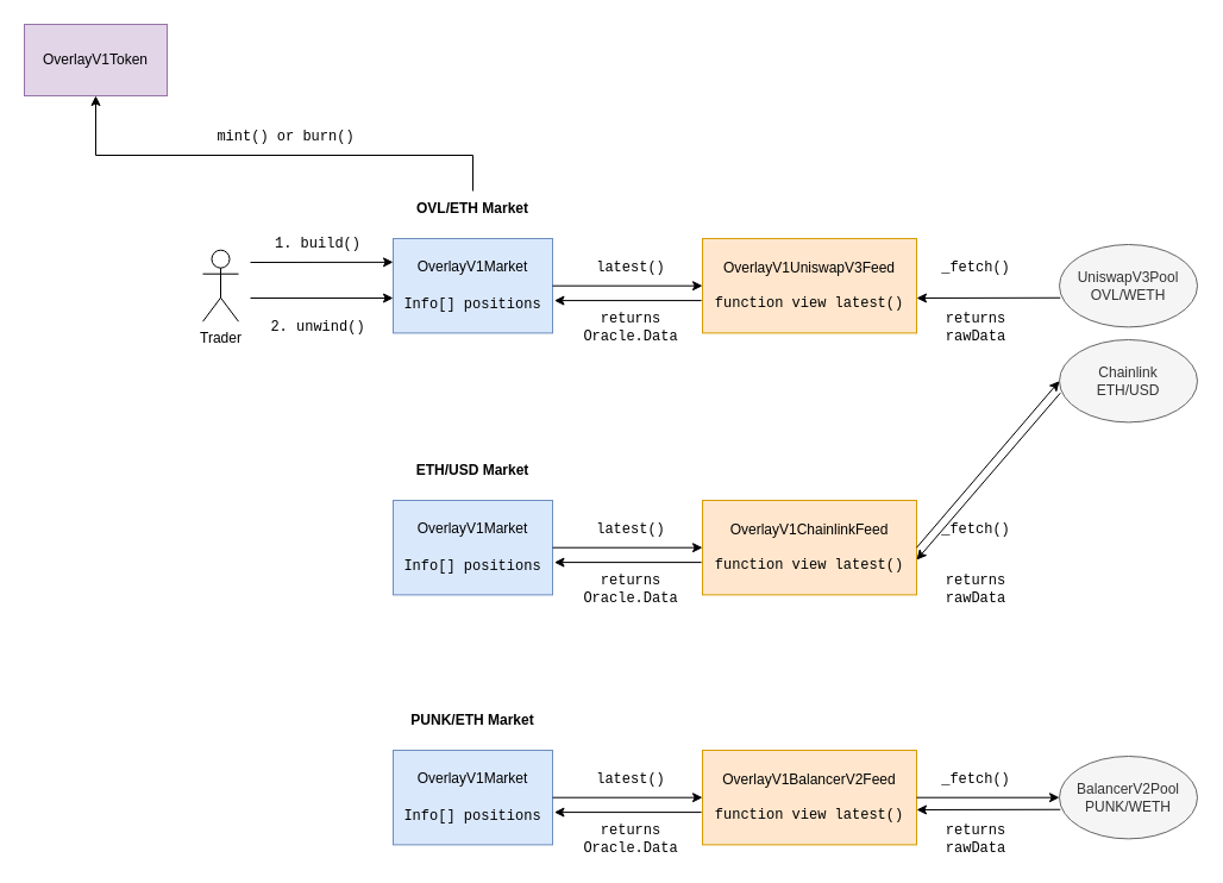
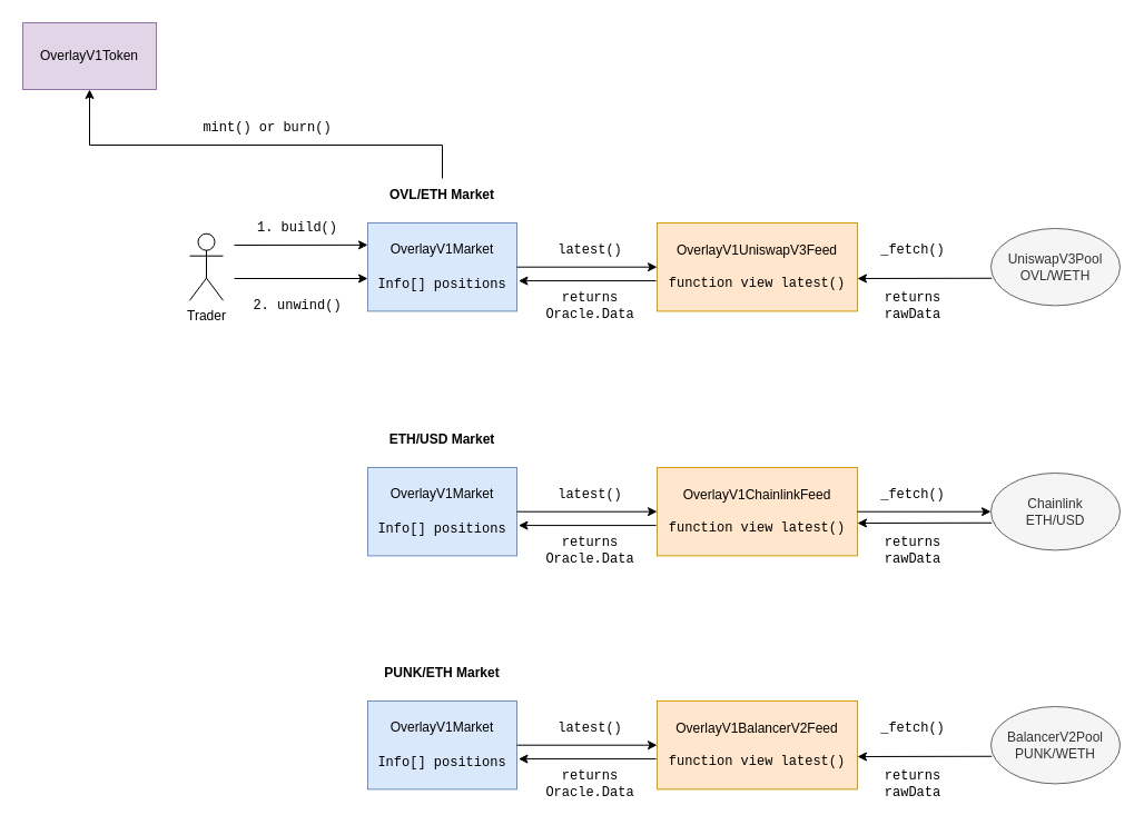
  <mxCell id="0" />
  <mxCell id="1" parent="0" />
  <mxCell id="2" value="OverlayV1Market&lt;font face=&quot;Courier New&quot;&gt;&lt;br&gt;&lt;br&gt;&lt;font style=&quot;font-size: 12px&quot;&gt;Info[] positions&lt;/font&gt;&lt;/font&gt;" style="rounded=0;whiteSpace=wrap;html=1;fillColor=#dae8fc;strokeColor=#6c8ebf;" vertex="1" parent="1"><mxGeometry x="330" y="200" width="134" height="79.39" as="geometry" /></mxCell>
  <mxCell id="3" value="OverlayV1UniswapV3Feed&lt;br&gt;&lt;br&gt;&lt;font face=&quot;Courier New&quot;&gt;function view latest()&lt;/font&gt;" style="rounded=0;whiteSpace=wrap;html=1;fillColor=#ffe6cc;strokeColor=#d79b00;" vertex="1" parent="1"><mxGeometry x="590" y="200" width="180" height="79.39" as="geometry" /></mxCell>
  <mxCell id="4" value="" style="endArrow=classic;html=1;rounded=0;exitX=1;exitY=0.5;exitDx=0;exitDy=0;entryX=0;entryY=0.5;entryDx=0;entryDy=0;" edge="1" parent="1" source="2" target="3"><mxGeometry width="50" height="50" relative="1" as="geometry"><mxPoint x="630" y="360" as="sourcePoint" /><mxPoint x="680" y="310" as="targetPoint" /></mxGeometry></mxCell>
  <mxCell id="5" value="_fetch()" style="text;html=1;strokeColor=none;fillColor=none;align=center;verticalAlign=middle;whiteSpace=wrap;rounded=0;fontFamily=Courier New;" vertex="1" parent="1"><mxGeometry x="790" y="209.7" width="60" height="30" as="geometry" /></mxCell>
  <mxCell id="6" value="latest()" style="text;html=1;strokeColor=none;fillColor=none;align=center;verticalAlign=middle;whiteSpace=wrap;rounded=0;fontFamily=Courier New;" vertex="1" parent="1"><mxGeometry x="500" y="209.7" width="60" height="30" as="geometry" /></mxCell>
  <mxCell id="7" value="OVL/ETH Market" style="text;html=1;strokeColor=none;fillColor=none;align=center;verticalAlign=middle;whiteSpace=wrap;rounded=0;fontStyle=1" vertex="1" parent="1"><mxGeometry x="337" y="160" width="120" height="30" as="geometry" /></mxCell>
  <mxCell id="8" value="UniswapV3Pool&lt;br&gt;OVL/WETH" style="ellipse;whiteSpace=wrap;html=1;fillColor=#f5f5f5;strokeColor=#666666;fontColor=#333333;" vertex="1" parent="1"><mxGeometry x="890" y="205" width="116" height="69.39" as="geometry" /></mxCell>
  <mxCell id="9" value="Trader" style="shape=umlActor;verticalLabelPosition=bottom;verticalAlign=top;html=1;outlineConnect=0;direction=east;" vertex="1" parent="1"><mxGeometry x="170" y="209.7" width="30" height="60" as="geometry" /></mxCell>
  <mxCell id="10" value="" style="endArrow=classic;html=1;rounded=0;entryX=0;entryY=0.25;entryDx=0;entryDy=0;" edge="1" parent="1" target="2"><mxGeometry width="50" height="50" relative="1" as="geometry"><mxPoint x="210" y="220" as="sourcePoint" /><mxPoint x="280" y="225" as="targetPoint" /></mxGeometry></mxCell>
  <mxCell id="11" value="" style="endArrow=classic;html=1;rounded=0;fontFamily=Courier New;fontSize=12;exitX=0.007;exitY=0.645;exitDx=0;exitDy=0;exitPerimeter=0;" edge="1" parent="1" source="8"><mxGeometry width="50" height="50" relative="1" as="geometry"><mxPoint x="580" y="310" as="sourcePoint" /><mxPoint x="770" y="250" as="targetPoint" /></mxGeometry></mxCell>
  <mxCell id="12" value="returns rawData" style="text;html=1;strokeColor=none;fillColor=none;align=center;verticalAlign=middle;whiteSpace=wrap;rounded=0;fontFamily=Courier New;" vertex="1" parent="1"><mxGeometry x="790" y="260" width="60" height="30" as="geometry" /></mxCell>
  <mxCell id="13" value="returns Oracle.Data" style="text;html=1;strokeColor=none;fillColor=none;align=center;verticalAlign=middle;whiteSpace=wrap;rounded=0;fontFamily=Courier New;" vertex="1" parent="1"><mxGeometry x="475" y="260" width="110" height="30" as="geometry" /></mxCell>
  <mxCell id="14" value="" style="endArrow=classic;html=1;rounded=0;fontFamily=Courier New;fontSize=12;entryX=1.011;entryY=0.656;entryDx=0;entryDy=0;exitX=-0.005;exitY=0.656;exitDx=0;exitDy=0;exitPerimeter=0;entryPerimeter=0;" edge="1" parent="1" source="3" target="2"><mxGeometry width="50" height="50" relative="1" as="geometry"><mxPoint x="580" y="310" as="sourcePoint" /><mxPoint x="630" y="260" as="targetPoint" /></mxGeometry></mxCell>
  <mxCell id="15" value="&lt;font face=&quot;Helvetica&quot;&gt;OverlayV1Token&lt;/font&gt;" style="rounded=0;whiteSpace=wrap;html=1;fontFamily=Courier New;fontSize=12;fillColor=#e1d5e7;strokeColor=#9673a6;" vertex="1" parent="1"><mxGeometry x="20" y="20" width="120" height="60" as="geometry" /></mxCell>
  <mxCell id="16" value="" style="endArrow=classic;html=1;rounded=0;fontFamily=Helvetica;fontSize=12;entryX=0.5;entryY=1;entryDx=0;entryDy=0;exitX=0.5;exitY=0;exitDx=0;exitDy=0;" edge="1" parent="1" source="7" target="15"><mxGeometry width="50" height="50" relative="1" as="geometry"><mxPoint x="400" y="150" as="sourcePoint" /><mxPoint x="550" y="160" as="targetPoint" /><Array as="points"><mxPoint x="397" y="130" /><mxPoint x="80" y="130" /></Array></mxGeometry></mxCell>
  <mxCell id="17" value="mint() or burn()" style="text;html=1;strokeColor=none;fillColor=none;align=center;verticalAlign=middle;whiteSpace=wrap;rounded=0;fontFamily=Courier New;" vertex="1" parent="1"><mxGeometry x="180" y="100" width="120" height="30" as="geometry" /></mxCell>
  <mxCell id="18" value="" style="endArrow=classic;html=1;rounded=0;entryX=0;entryY=0.5;entryDx=0;entryDy=0;" edge="1" parent="1"><mxGeometry width="50" height="50" relative="1" as="geometry"><mxPoint x="210" y="250" as="sourcePoint" /><mxPoint x="330" y="249.995" as="targetPoint" /></mxGeometry></mxCell>
  <mxCell id="19" value="2. unwind()" style="text;html=1;strokeColor=none;fillColor=none;align=center;verticalAlign=middle;whiteSpace=wrap;rounded=0;fontFamily=Courier New;" vertex="1" parent="1"><mxGeometry x="217" y="260" width="100" height="30" as="geometry" /></mxCell>
  <mxCell id="20" style="edgeStyle=orthogonalEdgeStyle;rounded=0;orthogonalLoop=1;jettySize=auto;html=1;exitX=0.5;exitY=1;exitDx=0;exitDy=0;fontFamily=Helvetica;fontSize=12;" edge="1" parent="1" source="19" target="19"><mxGeometry relative="1" as="geometry" /></mxCell>
  <mxCell id="21" value="1. build()" style="text;html=1;strokeColor=none;fillColor=none;align=center;verticalAlign=middle;whiteSpace=wrap;rounded=0;fontFamily=Courier New;" vertex="1" parent="1"><mxGeometry x="217" y="190" width="100" height="30" as="geometry" /></mxCell>
  <mxCell id="22" value="OverlayV1Market&lt;font face=&quot;Courier New&quot;&gt;&lt;br&gt;&lt;br&gt;&lt;font style=&quot;font-size: 12px&quot;&gt;Info[] positions&lt;/font&gt;&lt;/font&gt;" style="rounded=0;whiteSpace=wrap;html=1;fillColor=#dae8fc;strokeColor=#6c8ebf;" vertex="1" parent="1"><mxGeometry x="330" y="420" width="134" height="79.39" as="geometry" /></mxCell>
  <mxCell id="23" value="OverlayV1ChainlinkFeed&lt;br&gt;&lt;br&gt;&lt;font face=&quot;Courier New&quot;&gt;function view latest()&lt;/font&gt;" style="rounded=0;whiteSpace=wrap;html=1;fillColor=#ffe6cc;strokeColor=#d79b00;" vertex="1" parent="1"><mxGeometry x="590" y="420" width="180" height="79.39" as="geometry" /></mxCell>
  <mxCell id="24" value="" style="endArrow=classic;html=1;rounded=0;exitX=1;exitY=0.5;exitDx=0;exitDy=0;entryX=0;entryY=0.5;entryDx=0;entryDy=0;" edge="1" parent="1" source="22" target="23"><mxGeometry width="50" height="50" relative="1" as="geometry"><mxPoint x="630" y="580" as="sourcePoint" /><mxPoint x="680" y="530" as="targetPoint" /></mxGeometry></mxCell>
  <mxCell id="25" value="_fetch()" style="text;html=1;strokeColor=none;fillColor=none;align=center;verticalAlign=middle;whiteSpace=wrap;rounded=0;fontFamily=Courier New;" vertex="1" parent="1"><mxGeometry x="790" y="429.7" width="60" height="30" as="geometry" /></mxCell>
  <mxCell id="26" value="latest()" style="text;html=1;strokeColor=none;fillColor=none;align=center;verticalAlign=middle;whiteSpace=wrap;rounded=0;fontFamily=Courier New;" vertex="1" parent="1"><mxGeometry x="500" y="429.7" width="60" height="30" as="geometry" /></mxCell>
  <mxCell id="27" value="ETH/USD Market" style="text;html=1;strokeColor=none;fillColor=none;align=center;verticalAlign=middle;whiteSpace=wrap;rounded=0;fontStyle=1" vertex="1" parent="1"><mxGeometry x="337" y="380" width="120" height="30" as="geometry" /></mxCell>
- <mxCell id="28" value="Chainlink&lt;br&gt;ETH/USD" style="ellipse;whiteSpace=wrap;html=1;fillColor=#f5f5f5;strokeColor=#666666;fontColor=#333333;" vertex="1" parent="1"><mxGeometry x="890" y="285" width="116" height="69.39" as="geometry" /></mxCell>
+ <mxCell id="28" value="Chainlink&lt;br&gt;ETH/USD" style="ellipse;whiteSpace=wrap;html=1;fillColor=#f5f5f5;strokeColor=#666666;fontColor=#333333;" vertex="1" parent="1"><mxGeometry x="890" y="425" width="116" height="69.39" as="geometry" /></mxCell>
  <mxCell id="29" value="" style="endArrow=classic;html=1;rounded=0;entryX=0;entryY=0.5;entryDx=0;entryDy=0;exitX=1;exitY=0.5;exitDx=0;exitDy=0;" edge="1" parent="1" source="23" target="28"><mxGeometry width="50" height="50" relative="1" as="geometry"><mxPoint x="740" y="460" as="sourcePoint" /><mxPoint x="814.78" y="459.705" as="targetPoint" /></mxGeometry></mxCell>
  <mxCell id="30" value="" style="endArrow=classic;html=1;rounded=0;fontFamily=Courier New;fontSize=12;exitX=0.007;exitY=0.645;exitDx=0;exitDy=0;exitPerimeter=0;" edge="1" parent="1" source="28"><mxGeometry width="50" height="50" relative="1" as="geometry"><mxPoint x="580" y="530" as="sourcePoint" /><mxPoint x="770" y="470" as="targetPoint" /></mxGeometry></mxCell>
  <mxCell id="31" value="returns rawData" style="text;html=1;strokeColor=none;fillColor=none;align=center;verticalAlign=middle;whiteSpace=wrap;rounded=0;fontFamily=Courier New;" vertex="1" parent="1"><mxGeometry x="790" y="480" width="60" height="30" as="geometry" /></mxCell>
  <mxCell id="32" value="returns Oracle.Data" style="text;html=1;strokeColor=none;fillColor=none;align=center;verticalAlign=middle;whiteSpace=wrap;rounded=0;fontFamily=Courier New;" vertex="1" parent="1"><mxGeometry x="475" y="480" width="110" height="30" as="geometry" /></mxCell>
  <mxCell id="33" value="" style="endArrow=classic;html=1;rounded=0;fontFamily=Courier New;fontSize=12;entryX=1.011;entryY=0.656;entryDx=0;entryDy=0;exitX=-0.005;exitY=0.656;exitDx=0;exitDy=0;exitPerimeter=0;entryPerimeter=0;" edge="1" parent="1" source="23" target="22"><mxGeometry width="50" height="50" relative="1" as="geometry"><mxPoint x="580" y="530" as="sourcePoint" /><mxPoint x="630" y="480" as="targetPoint" /></mxGeometry></mxCell>
  <mxCell id="34" value="OverlayV1Market&lt;font face=&quot;Courier New&quot;&gt;&lt;br&gt;&lt;br&gt;&lt;font style=&quot;font-size: 12px&quot;&gt;Info[] positions&lt;/font&gt;&lt;/font&gt;" style="rounded=0;whiteSpace=wrap;html=1;fillColor=#dae8fc;strokeColor=#6c8ebf;" vertex="1" parent="1"><mxGeometry x="330" y="630" width="134" height="79.39" as="geometry" /></mxCell>
  <mxCell id="35" value="OverlayV1BalancerV2Feed&lt;br&gt;&lt;br&gt;&lt;font face=&quot;Courier New&quot;&gt;function view latest()&lt;/font&gt;" style="rounded=0;whiteSpace=wrap;html=1;fillColor=#ffe6cc;strokeColor=#d79b00;" vertex="1" parent="1"><mxGeometry x="590" y="630" width="180" height="79.39" as="geometry" /></mxCell>
  <mxCell id="36" value="" style="endArrow=classic;html=1;rounded=0;exitX=1;exitY=0.5;exitDx=0;exitDy=0;entryX=0;entryY=0.5;entryDx=0;entryDy=0;" edge="1" parent="1" source="34" target="35"><mxGeometry width="50" height="50" relative="1" as="geometry"><mxPoint x="630" y="790" as="sourcePoint" /><mxPoint x="680" y="740" as="targetPoint" /></mxGeometry></mxCell>
  <mxCell id="37" value="_fetch()" style="text;html=1;strokeColor=none;fillColor=none;align=center;verticalAlign=middle;whiteSpace=wrap;rounded=0;fontFamily=Courier New;" vertex="1" parent="1"><mxGeometry x="790" y="639.7" width="60" height="30" as="geometry" /></mxCell>
  <mxCell id="38" value="latest()" style="text;html=1;strokeColor=none;fillColor=none;align=center;verticalAlign=middle;whiteSpace=wrap;rounded=0;fontFamily=Courier New;" vertex="1" parent="1"><mxGeometry x="500" y="639.7" width="60" height="30" as="geometry" /></mxCell>
  <mxCell id="39" value="PUNK/ETH Market" style="text;html=1;strokeColor=none;fillColor=none;align=center;verticalAlign=middle;whiteSpace=wrap;rounded=0;fontStyle=1" vertex="1" parent="1"><mxGeometry x="337" y="590" width="120" height="30" as="geometry" /></mxCell>
  <mxCell id="40" value="BalancerV2Pool&lt;br&gt;PUNK/WETH" style="ellipse;whiteSpace=wrap;html=1;fillColor=#f5f5f5;strokeColor=#666666;fontColor=#333333;" vertex="1" parent="1"><mxGeometry x="890" y="635" width="116" height="69.39" as="geometry" /></mxCell>
- <mxCell id="41" value="" style="endArrow=classic;html=1;rounded=0;entryX=0;entryY=0.5;entryDx=0;entryDy=0;exitX=1;exitY=0.5;exitDx=0;exitDy=0;" edge="1" parent="1" source="35" target="40"><mxGeometry width="50" height="50" relative="1" as="geometry"><mxPoint x="740" y="670" as="sourcePoint" /><mxPoint x="814.78" y="669.705" as="targetPoint" /></mxGeometry></mxCell>
  <mxCell id="42" value="" style="endArrow=classic;html=1;rounded=0;fontFamily=Courier New;fontSize=12;exitX=0.007;exitY=0.645;exitDx=0;exitDy=0;exitPerimeter=0;" edge="1" parent="1" source="40"><mxGeometry width="50" height="50" relative="1" as="geometry"><mxPoint x="580" y="740" as="sourcePoint" /><mxPoint x="770" y="680" as="targetPoint" /></mxGeometry></mxCell>
  <mxCell id="43" value="returns rawData" style="text;html=1;strokeColor=none;fillColor=none;align=center;verticalAlign=middle;whiteSpace=wrap;rounded=0;fontFamily=Courier New;" vertex="1" parent="1"><mxGeometry x="790" y="690" width="60" height="30" as="geometry" /></mxCell>
  <mxCell id="44" value="returns Oracle.Data" style="text;html=1;strokeColor=none;fillColor=none;align=center;verticalAlign=middle;whiteSpace=wrap;rounded=0;fontFamily=Courier New;" vertex="1" parent="1"><mxGeometry x="475" y="690" width="110" height="30" as="geometry" /></mxCell>
  <mxCell id="45" value="" style="endArrow=classic;html=1;rounded=0;fontFamily=Courier New;fontSize=12;entryX=1.011;entryY=0.656;entryDx=0;entryDy=0;exitX=-0.005;exitY=0.656;exitDx=0;exitDy=0;exitPerimeter=0;entryPerimeter=0;" edge="1" parent="1" source="35" target="34"><mxGeometry width="50" height="50" relative="1" as="geometry"><mxPoint x="580" y="740" as="sourcePoint" /><mxPoint x="630" y="690" as="targetPoint" /></mxGeometry></mxCell>
